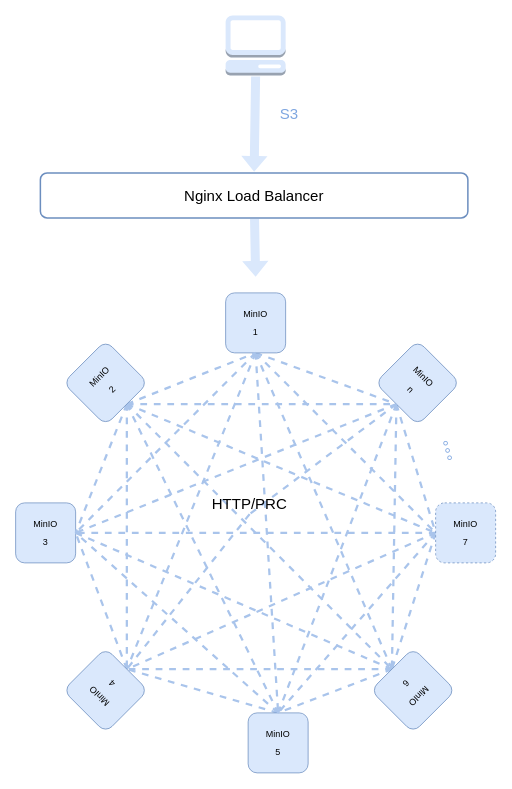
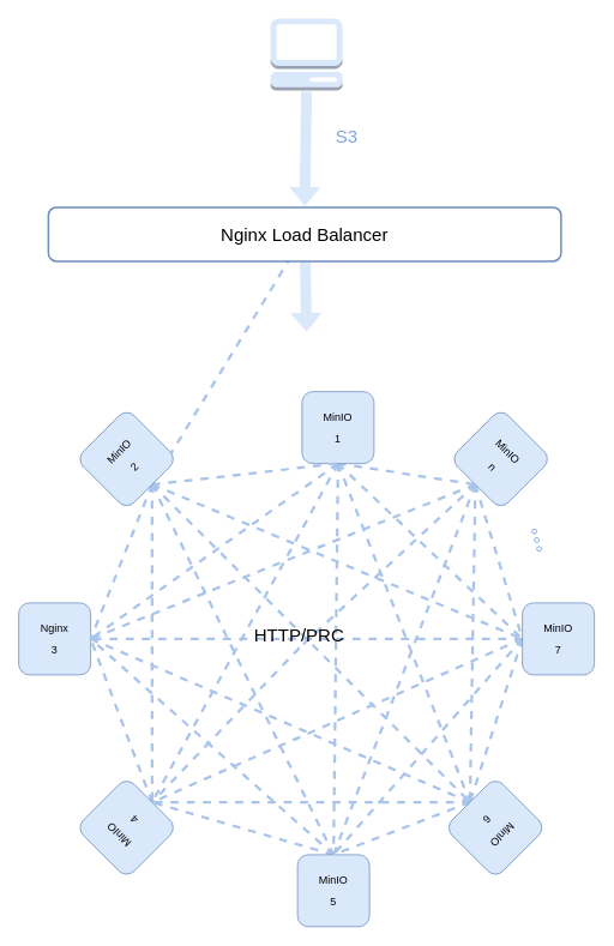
  <mxCell id="0" style=";html=1;" />
  <mxCell id="1" style=";html=1;" parent="0" />
- <mxCell id="2" value="&lt;p style=&quot;line-height: 2&quot;&gt;MinIO&lt;br&gt;3&lt;/p&gt;" style="rounded=1;whiteSpace=wrap;html=1;fillColor=#dae8fc;strokeColor=#6c8ebf;gradientColor=none;" vertex="1" parent="1"><mxGeometry x="20" y="670" width="80" height="80" as="geometry" /></mxCell>
+ <mxCell id="2" value="&lt;p style=&quot;line-height: 2&quot;&gt;Nginx&lt;br&gt;3&lt;/p&gt;" style="rounded=1;whiteSpace=wrap;html=1;fillColor=#dae8fc;strokeColor=#6c8ebf;gradientColor=none;" vertex="1" parent="1"><mxGeometry x="20" y="670" width="80" height="80" as="geometry" /></mxCell>
  <mxCell id="3" style="edgeStyle=none;shape=connector;rounded=1;orthogonalLoop=1;jettySize=auto;html=1;exitX=0;exitY=0.5;exitDx=0;exitDy=0;entryX=0.5;entryY=1;entryDx=0;entryDy=0;dashed=1;labelBackgroundColor=default;fontFamily=Helvetica;fontSize=11;fontColor=default;endArrow=none;endFill=0;strokeColor=#A9C4EB;strokeWidth=3;fillColor=#dae8fc;" edge="1" parent="1" source="7" target="37"><mxGeometry relative="1" as="geometry" /></mxCell>
  <mxCell id="4" style="edgeStyle=none;shape=connector;rounded=1;orthogonalLoop=1;jettySize=auto;html=1;exitX=0;exitY=0.5;exitDx=0;exitDy=0;entryX=0.5;entryY=0;entryDx=0;entryDy=0;dashed=1;labelBackgroundColor=default;fontFamily=Helvetica;fontSize=11;fontColor=default;endArrow=none;endFill=0;strokeColor=#A9C4EB;strokeWidth=3;fillColor=#dae8fc;" edge="1" parent="1" source="7" target="10"><mxGeometry relative="1" as="geometry" /></mxCell>
  <mxCell id="5" style="edgeStyle=none;shape=connector;rounded=1;orthogonalLoop=1;jettySize=auto;html=1;exitX=0;exitY=0.5;exitDx=0;exitDy=0;entryX=0.5;entryY=1;entryDx=0;entryDy=0;dashed=1;labelBackgroundColor=default;fontFamily=Helvetica;fontSize=11;fontColor=default;endArrow=none;endFill=0;strokeColor=#A9C4EB;strokeWidth=3;fillColor=#dae8fc;" edge="1" parent="1" source="7" target="33"><mxGeometry relative="1" as="geometry" /></mxCell>
  <mxCell id="6" style="edgeStyle=none;shape=connector;rounded=1;orthogonalLoop=1;jettySize=auto;html=1;exitX=0;exitY=0.5;exitDx=0;exitDy=0;dashed=1;labelBackgroundColor=default;fontFamily=Helvetica;fontSize=11;fontColor=default;endArrow=none;endFill=0;strokeColor=#A9C4EB;strokeWidth=3;fillColor=#dae8fc;" edge="1" parent="1" source="7"><mxGeometry relative="1" as="geometry"><mxPoint x="100" y="710" as="targetPoint" /></mxGeometry></mxCell>
- <mxCell id="7" value="&lt;p style=&quot;line-height: 2&quot;&gt;MinIO&lt;br&gt;7&lt;/p&gt;" style="rounded=1;whiteSpace=wrap;html=1;fillColor=#dae8fc;strokeColor=#6c8ebf;gradientColor=none;dashed=1;" vertex="1" parent="1"><mxGeometry x="580" y="670" width="80" height="80" as="geometry" /></mxCell>
+ <mxCell id="7" value="&lt;p style=&quot;line-height: 2&quot;&gt;MinIO&lt;br&gt;7&lt;/p&gt;" style="rounded=1;whiteSpace=wrap;html=1;fillColor=#dae8fc;strokeColor=#6c8ebf;gradientColor=none;" vertex="1" parent="1"><mxGeometry x="580" y="670" width="80" height="80" as="geometry" /></mxCell>
  <mxCell id="8" style="edgeStyle=none;shape=connector;rounded=1;orthogonalLoop=1;jettySize=auto;html=1;exitX=0.5;exitY=0;exitDx=0;exitDy=0;entryX=0.5;entryY=1;entryDx=0;entryDy=0;dashed=1;labelBackgroundColor=default;fontFamily=Helvetica;fontSize=11;fontColor=default;endArrow=none;endFill=0;strokeColor=#A9C4EB;strokeWidth=3;fillColor=#dae8fc;" edge="1" parent="1" source="10" target="33"><mxGeometry relative="1" as="geometry" /></mxCell>
  <mxCell id="9" style="edgeStyle=none;shape=connector;rounded=1;orthogonalLoop=1;jettySize=auto;html=1;exitX=0.5;exitY=0;exitDx=0;exitDy=0;dashed=1;labelBackgroundColor=default;fontFamily=Helvetica;fontSize=20;fontColor=#7EA6E0;endArrow=none;endFill=0;strokeColor=#A9C4EB;strokeWidth=3;fillColor=#dae8fc;" edge="1" parent="1" source="10"><mxGeometry relative="1" as="geometry"><mxPoint x="100" y="710" as="targetPoint" /></mxGeometry></mxCell>
  <mxCell id="10" value="&lt;p style=&quot;line-height: 2&quot;&gt;MinIO&lt;br&gt;5&lt;/p&gt;" style="rounded=1;whiteSpace=wrap;html=1;fillColor=#dae8fc;strokeColor=#6c8ebf;gradientColor=none;" vertex="1" parent="1"><mxGeometry x="330" y="950" width="80" height="80" as="geometry" /></mxCell>
  <mxCell id="11" style="edgeStyle=none;shape=connector;rounded=1;orthogonalLoop=1;jettySize=auto;html=1;exitX=0.5;exitY=1;exitDx=0;exitDy=0;entryX=0.5;entryY=1;entryDx=0;entryDy=0;dashed=1;labelBackgroundColor=default;fontFamily=Helvetica;fontSize=11;fontColor=default;endArrow=none;endFill=0;strokeColor=#A9C4EB;strokeWidth=3;fillColor=#dae8fc;" edge="1" parent="1" source="17" target="31"><mxGeometry relative="1" as="geometry" /></mxCell>
  <mxCell id="12" style="edgeStyle=none;shape=connector;rounded=1;orthogonalLoop=1;jettySize=auto;html=1;exitX=0.5;exitY=1;exitDx=0;exitDy=0;entryX=0;entryY=0.5;entryDx=0;entryDy=0;dashed=1;labelBackgroundColor=default;fontFamily=Helvetica;fontSize=11;fontColor=default;endArrow=none;endFill=0;strokeColor=#A9C4EB;strokeWidth=3;fillColor=#dae8fc;" edge="1" parent="1" source="17" target="7"><mxGeometry relative="1" as="geometry" /></mxCell>
  <mxCell id="13" style="edgeStyle=none;shape=connector;rounded=1;orthogonalLoop=1;jettySize=auto;html=1;exitX=0.5;exitY=1;exitDx=0;exitDy=0;entryX=0.5;entryY=1;entryDx=0;entryDy=0;dashed=1;labelBackgroundColor=default;fontFamily=Helvetica;fontSize=11;fontColor=default;endArrow=none;endFill=0;strokeColor=#A9C4EB;strokeWidth=3;fillColor=#dae8fc;" edge="1" parent="1" source="17" target="37"><mxGeometry relative="1" as="geometry" /></mxCell>
  <mxCell id="14" style="edgeStyle=none;shape=connector;rounded=1;orthogonalLoop=1;jettySize=auto;html=1;exitX=0.5;exitY=1;exitDx=0;exitDy=0;entryX=0.5;entryY=0;entryDx=0;entryDy=0;dashed=1;labelBackgroundColor=default;fontFamily=Helvetica;fontSize=11;fontColor=default;endArrow=none;endFill=0;strokeColor=#A9C4EB;strokeWidth=3;fillColor=#dae8fc;" edge="1" parent="1" source="17" target="10"><mxGeometry relative="1" as="geometry" /></mxCell>
  <mxCell id="15" style="edgeStyle=none;shape=connector;rounded=1;orthogonalLoop=1;jettySize=auto;html=1;exitX=0.5;exitY=1;exitDx=0;exitDy=0;entryX=0.5;entryY=1;entryDx=0;entryDy=0;dashed=1;labelBackgroundColor=default;fontFamily=Helvetica;fontSize=11;fontColor=default;endArrow=none;endFill=0;strokeColor=#A9C4EB;strokeWidth=3;fillColor=#dae8fc;" edge="1" parent="1" source="17" target="33"><mxGeometry relative="1" as="geometry" /></mxCell>
  <mxCell id="16" style="edgeStyle=none;shape=connector;rounded=1;orthogonalLoop=1;jettySize=auto;html=1;exitX=0.5;exitY=1;exitDx=0;exitDy=0;entryX=1;entryY=0.5;entryDx=0;entryDy=0;dashed=1;labelBackgroundColor=default;fontFamily=Helvetica;fontSize=11;fontColor=default;endArrow=none;endFill=0;strokeColor=#A9C4EB;strokeWidth=3;fillColor=#dae8fc;" edge="1" parent="1" source="17" target="2"><mxGeometry relative="1" as="geometry" /></mxCell>
- <mxCell id="17" value="&lt;p style=&quot;line-height: 2&quot;&gt;MinIO&lt;br&gt;1&lt;/p&gt;" style="rounded=1;whiteSpace=wrap;html=1;fillColor=#dae8fc;strokeColor=#6c8ebf;gradientColor=none;" vertex="1" parent="1"><mxGeometry x="300" y="390" width="80" height="80" as="geometry" /></mxCell>
+ <mxCell id="17" value="&lt;p style=&quot;line-height: 2&quot;&gt;MinIO&lt;br&gt;1&lt;/p&gt;" style="rounded=1;whiteSpace=wrap;html=1;fillColor=#dae8fc;strokeColor=#6c8ebf;gradientColor=none;" vertex="1" parent="1"><mxGeometry x="335" y="435" width="80" height="80" as="geometry" /></mxCell>
  <mxCell id="18" style="edgeStyle=none;rounded=1;orthogonalLoop=1;jettySize=auto;html=1;exitX=0.5;exitY=1;exitDx=0;exitDy=0;entryX=0.5;entryY=1;entryDx=0;entryDy=0;dashed=1;endArrow=none;endFill=0;strokeWidth=3;fillColor=#dae8fc;strokeColor=#A9C4EB;" edge="1" parent="1" source="25" target="17"><mxGeometry relative="1" as="geometry" /></mxCell>
- <mxCell id="19" style="edgeStyle=none;rounded=1;orthogonalLoop=1;jettySize=auto;html=1;exitX=0.5;exitY=1;exitDx=0;exitDy=0;entryX=0.5;entryY=1;entryDx=0;entryDy=0;dashed=1;endArrow=none;endFill=0;strokeWidth=3;fillColor=#dae8fc;strokeColor=#A9C4EB;" edge="1" parent="1" source="25" target="31"><mxGeometry relative="1" as="geometry" /></mxCell>
+ <mxCell id="19" style="edgeStyle=none;rounded=1;orthogonalLoop=1;jettySize=auto;html=1;exitX=0.5;exitY=1;exitDx=0;exitDy=0;dashed=1;endArrow=none;endFill=0;strokeWidth=3;fillColor=#dae8fc;strokeColor=#A9C4EB;" edge="1" parent="1" source="25" target="44"><mxGeometry relative="1" as="geometry" /></mxCell>
  <mxCell id="20" style="edgeStyle=none;shape=connector;rounded=1;orthogonalLoop=1;jettySize=auto;html=1;exitX=0.5;exitY=1;exitDx=0;exitDy=0;entryX=0;entryY=0.5;entryDx=0;entryDy=0;dashed=1;labelBackgroundColor=default;fontFamily=Helvetica;fontSize=11;fontColor=default;endArrow=none;endFill=0;strokeColor=#A9C4EB;strokeWidth=3;fillColor=#dae8fc;" edge="1" parent="1" source="25" target="7"><mxGeometry relative="1" as="geometry" /></mxCell>
  <mxCell id="21" style="edgeStyle=none;shape=connector;rounded=1;orthogonalLoop=1;jettySize=auto;html=1;exitX=0.5;exitY=1;exitDx=0;exitDy=0;entryX=0.5;entryY=1;entryDx=0;entryDy=0;dashed=1;labelBackgroundColor=default;fontFamily=Helvetica;fontSize=11;fontColor=default;endArrow=none;endFill=0;strokeColor=#A9C4EB;strokeWidth=3;fillColor=#dae8fc;" edge="1" parent="1" source="25" target="37"><mxGeometry relative="1" as="geometry" /></mxCell>
  <mxCell id="22" style="edgeStyle=none;shape=connector;rounded=1;orthogonalLoop=1;jettySize=auto;html=1;exitX=0.5;exitY=1;exitDx=0;exitDy=0;entryX=0.5;entryY=0;entryDx=0;entryDy=0;dashed=1;labelBackgroundColor=default;fontFamily=Helvetica;fontSize=11;fontColor=default;endArrow=none;endFill=0;strokeColor=#A9C4EB;strokeWidth=3;fillColor=#dae8fc;" edge="1" parent="1" source="25" target="10"><mxGeometry relative="1" as="geometry" /></mxCell>
  <mxCell id="23" style="edgeStyle=none;shape=connector;rounded=1;orthogonalLoop=1;jettySize=auto;html=1;exitX=0.5;exitY=1;exitDx=0;exitDy=0;entryX=0.5;entryY=1;entryDx=0;entryDy=0;dashed=1;labelBackgroundColor=default;fontFamily=Helvetica;fontSize=11;fontColor=default;endArrow=none;endFill=0;strokeColor=#A9C4EB;strokeWidth=3;fillColor=#dae8fc;" edge="1" parent="1" source="25" target="33"><mxGeometry relative="1" as="geometry" /></mxCell>
  <mxCell id="24" style="edgeStyle=none;shape=connector;rounded=1;orthogonalLoop=1;jettySize=auto;html=1;exitX=0.5;exitY=1;exitDx=0;exitDy=0;entryX=1;entryY=0.5;entryDx=0;entryDy=0;dashed=1;labelBackgroundColor=default;fontFamily=Helvetica;fontSize=11;fontColor=default;endArrow=none;endFill=0;strokeColor=#A9C4EB;strokeWidth=3;fillColor=#dae8fc;" edge="1" parent="1" source="25" target="2"><mxGeometry relative="1" as="geometry" /></mxCell>
  <mxCell id="25" value="&lt;p style=&quot;line-height: 2&quot;&gt;MinIO&lt;br&gt;2&lt;/p&gt;" style="rounded=1;whiteSpace=wrap;html=1;fillColor=#dae8fc;strokeColor=#6c8ebf;gradientColor=none;rotation=-45;" vertex="1" parent="1"><mxGeometry x="100" y="470" width="80" height="80" as="geometry" /></mxCell>
  <mxCell id="26" style="edgeStyle=none;shape=connector;rounded=1;orthogonalLoop=1;jettySize=auto;html=1;exitX=0.5;exitY=1;exitDx=0;exitDy=0;entryX=0;entryY=0.5;entryDx=0;entryDy=0;dashed=1;labelBackgroundColor=default;fontFamily=Helvetica;fontSize=11;fontColor=default;endArrow=none;endFill=0;strokeColor=#A9C4EB;strokeWidth=3;fillColor=#dae8fc;" edge="1" parent="1" source="31" target="7"><mxGeometry relative="1" as="geometry" /></mxCell>
  <mxCell id="27" style="edgeStyle=none;shape=connector;rounded=1;orthogonalLoop=1;jettySize=auto;html=1;exitX=0.5;exitY=1;exitDx=0;exitDy=0;entryX=0.5;entryY=1;entryDx=0;entryDy=0;dashed=1;labelBackgroundColor=default;fontFamily=Helvetica;fontSize=11;fontColor=default;endArrow=none;endFill=0;strokeColor=#A9C4EB;strokeWidth=3;fillColor=#dae8fc;" edge="1" parent="1" source="31" target="37"><mxGeometry relative="1" as="geometry" /></mxCell>
  <mxCell id="28" style="edgeStyle=none;shape=connector;rounded=1;orthogonalLoop=1;jettySize=auto;html=1;exitX=0.5;exitY=1;exitDx=0;exitDy=0;entryX=0.5;entryY=0;entryDx=0;entryDy=0;dashed=1;labelBackgroundColor=default;fontFamily=Helvetica;fontSize=11;fontColor=default;endArrow=none;endFill=0;strokeColor=#A9C4EB;strokeWidth=3;fillColor=#dae8fc;" edge="1" parent="1" source="31" target="10"><mxGeometry relative="1" as="geometry" /></mxCell>
  <mxCell id="29" style="edgeStyle=none;shape=connector;rounded=1;orthogonalLoop=1;jettySize=auto;html=1;exitX=0.5;exitY=1;exitDx=0;exitDy=0;entryX=0.5;entryY=1;entryDx=0;entryDy=0;dashed=1;labelBackgroundColor=default;fontFamily=Helvetica;fontSize=11;fontColor=default;endArrow=none;endFill=0;strokeColor=#A9C4EB;strokeWidth=3;fillColor=#dae8fc;startArrow=none;" edge="1" parent="1" source="39" target="33"><mxGeometry relative="1" as="geometry" /></mxCell>
  <mxCell id="30" style="edgeStyle=none;shape=connector;rounded=1;orthogonalLoop=1;jettySize=auto;html=1;exitX=0.5;exitY=1;exitDx=0;exitDy=0;entryX=1;entryY=0.5;entryDx=0;entryDy=0;dashed=1;labelBackgroundColor=default;fontFamily=Helvetica;fontSize=11;fontColor=default;endArrow=none;endFill=0;strokeColor=#A9C4EB;strokeWidth=3;fillColor=#dae8fc;" edge="1" parent="1" source="31" target="2"><mxGeometry relative="1" as="geometry" /></mxCell>
  <mxCell id="31" value="&lt;p style=&quot;line-height: 2&quot;&gt;MinIO&lt;br&gt;n&lt;/p&gt;" style="rounded=1;whiteSpace=wrap;html=1;fillColor=#dae8fc;strokeColor=#6c8ebf;gradientColor=none;rotation=45;" vertex="1" parent="1"><mxGeometry x="516" y="470" width="80" height="80" as="geometry" /></mxCell>
  <mxCell id="32" style="edgeStyle=none;shape=connector;rounded=1;orthogonalLoop=1;jettySize=auto;html=1;exitX=0.5;exitY=1;exitDx=0;exitDy=0;dashed=1;labelBackgroundColor=default;fontFamily=Helvetica;fontSize=11;fontColor=default;endArrow=none;endFill=0;strokeColor=#A9C4EB;strokeWidth=3;fillColor=#dae8fc;" edge="1" parent="1" source="33"><mxGeometry relative="1" as="geometry"><mxPoint x="100" y="710" as="targetPoint" /></mxGeometry></mxCell>
  <mxCell id="33" value="&lt;p style=&quot;line-height: 2&quot;&gt;MinIO&lt;br&gt;4&lt;/p&gt;" style="rounded=1;whiteSpace=wrap;html=1;fillColor=#dae8fc;strokeColor=#6c8ebf;gradientColor=none;rotation=-135;" vertex="1" parent="1"><mxGeometry x="100" y="880" width="80" height="80" as="geometry" /></mxCell>
  <mxCell id="34" style="edgeStyle=none;shape=connector;rounded=1;orthogonalLoop=1;jettySize=auto;html=1;exitX=0.5;exitY=1;exitDx=0;exitDy=0;entryX=0.5;entryY=0;entryDx=0;entryDy=0;dashed=1;labelBackgroundColor=default;fontFamily=Helvetica;fontSize=11;fontColor=default;endArrow=none;endFill=0;strokeColor=#A9C4EB;strokeWidth=3;fillColor=#dae8fc;" edge="1" parent="1" source="37" target="10"><mxGeometry relative="1" as="geometry" /></mxCell>
  <mxCell id="35" style="edgeStyle=none;shape=connector;rounded=1;orthogonalLoop=1;jettySize=auto;html=1;exitX=0.5;exitY=1;exitDx=0;exitDy=0;entryX=0.5;entryY=1;entryDx=0;entryDy=0;dashed=1;labelBackgroundColor=default;fontFamily=Helvetica;fontSize=11;fontColor=default;endArrow=none;endFill=0;strokeColor=#A9C4EB;strokeWidth=3;fillColor=#dae8fc;" edge="1" parent="1" source="37" target="33"><mxGeometry relative="1" as="geometry" /></mxCell>
  <mxCell id="36" style="edgeStyle=none;shape=connector;rounded=1;orthogonalLoop=1;jettySize=auto;html=1;exitX=0.5;exitY=1;exitDx=0;exitDy=0;entryX=1;entryY=0.5;entryDx=0;entryDy=0;dashed=1;labelBackgroundColor=default;fontFamily=Helvetica;fontSize=11;fontColor=default;endArrow=none;endFill=0;strokeColor=#A9C4EB;strokeWidth=3;fillColor=#dae8fc;" edge="1" parent="1" source="37" target="2"><mxGeometry relative="1" as="geometry" /></mxCell>
  <mxCell id="37" value="&lt;p style=&quot;line-height: 2&quot;&gt;MinIO&lt;br&gt;6&lt;/p&gt;" style="rounded=1;whiteSpace=wrap;html=1;fillColor=#dae8fc;strokeColor=#6c8ebf;gradientColor=none;rotation=135;" vertex="1" parent="1"><mxGeometry x="510" y="880" width="80" height="80" as="geometry" /></mxCell>
  <mxCell id="38" value="" style="edgeStyle=none;shape=connector;rounded=1;orthogonalLoop=1;jettySize=auto;html=1;exitX=0.5;exitY=1;exitDx=0;exitDy=0;entryX=0.5;entryY=1;entryDx=0;entryDy=0;dashed=1;labelBackgroundColor=default;fontFamily=Helvetica;fontSize=11;fontColor=default;endArrow=none;endFill=0;strokeColor=#A9C4EB;strokeWidth=3;fillColor=#dae8fc;" edge="1" parent="1" source="31" target="39"><mxGeometry relative="1" as="geometry"><mxPoint x="525.373" y="514.627" as="sourcePoint" /><mxPoint x="138.627" y="895.373" as="targetPoint" /></mxGeometry></mxCell>
- <mxCell id="39" value="&lt;font style=&quot;font-size: 20px&quot;&gt;HTTP/PRC&lt;/font&gt;" style="text;html=1;strokeColor=none;fillColor=none;align=center;verticalAlign=middle;whiteSpace=wrap;rounded=1;fontFamily=Helvetica;fontSize=11;fontColor=default;" vertex="1" parent="1"><mxGeometry x="302" y="655" width="60" height="30" as="geometry" /></mxCell>
+ <mxCell id="39" value="&lt;font style=&quot;font-size: 20px&quot;&gt;HTTP/PRC&lt;/font&gt;" style="text;html=1;strokeColor=none;fillColor=none;align=center;verticalAlign=middle;whiteSpace=wrap;rounded=1;fontFamily=Helvetica;fontSize=11;fontColor=default;" vertex="1" parent="1"><mxGeometry x="302" y="690" width="60" height="30" as="geometry" /></mxCell>
  <mxCell id="40" value="&lt;font style=&quot;font-size: 20px&quot; color=&quot;#7ea6e0&quot;&gt;。。。&lt;/font&gt;" style="text;html=1;strokeColor=none;fillColor=none;align=center;verticalAlign=middle;whiteSpace=wrap;rounded=1;fontFamily=Helvetica;fontSize=11;fontColor=default;rotation=75;" vertex="1" parent="1"><mxGeometry x="574" y="590" width="60" height="30" as="geometry" /></mxCell>
  <mxCell id="41" style="edgeStyle=none;shape=flexArrow;rounded=1;orthogonalLoop=1;jettySize=auto;html=1;exitX=0.5;exitY=1;exitDx=0;exitDy=0;exitPerimeter=0;entryX=0.5;entryY=0;entryDx=0;entryDy=0;labelBackgroundColor=default;fontFamily=Helvetica;fontSize=20;fontColor=#7EA6E0;endArrow=block;endFill=0;strokeColor=none;strokeWidth=3;fillColor=#dae8fc;" edge="1" parent="1" source="42" target="44"><mxGeometry relative="1" as="geometry" /></mxCell>
  <mxCell id="42" value="" style="outlineConnect=0;dashed=0;verticalLabelPosition=bottom;verticalAlign=top;align=center;html=1;shape=mxgraph.aws3.management_console;fillColor=#dae8fc;rounded=1;fontFamily=Helvetica;fontSize=20;strokeWidth=2;strokeColor=#6c8ebf;" vertex="1" parent="1"><mxGeometry x="300" y="20" width="80" height="80" as="geometry" /></mxCell>
  <mxCell id="43" style="edgeStyle=none;shape=flexArrow;rounded=1;orthogonalLoop=1;jettySize=auto;html=1;labelBackgroundColor=default;fontFamily=Helvetica;fontSize=20;fontColor=#7EA6E0;endArrow=block;endFill=0;strokeColor=none;strokeWidth=3;fillColor=#dae8fc;" edge="1" parent="1" source="44"><mxGeometry relative="1" as="geometry"><mxPoint x="340" y="370" as="targetPoint" /></mxGeometry></mxCell>
  <mxCell id="44" value="Nginx Load Balancer" style="rounded=1;whiteSpace=wrap;html=1;fontFamily=Helvetica;fontSize=20;strokeWidth=2;fillColor=#ffffff;strokeColor=#6c8ebf;" vertex="1" parent="1"><mxGeometry x="53" y="230" width="570" height="60" as="geometry" /></mxCell>
  <mxCell id="45" value="S3" style="text;html=1;strokeColor=none;fillColor=none;align=center;verticalAlign=middle;whiteSpace=wrap;rounded=1;fontFamily=Helvetica;fontSize=20;fontColor=#7EA6E0;" vertex="1" parent="1"><mxGeometry x="355" y="135" width="60" height="30" as="geometry" /></mxCell>
